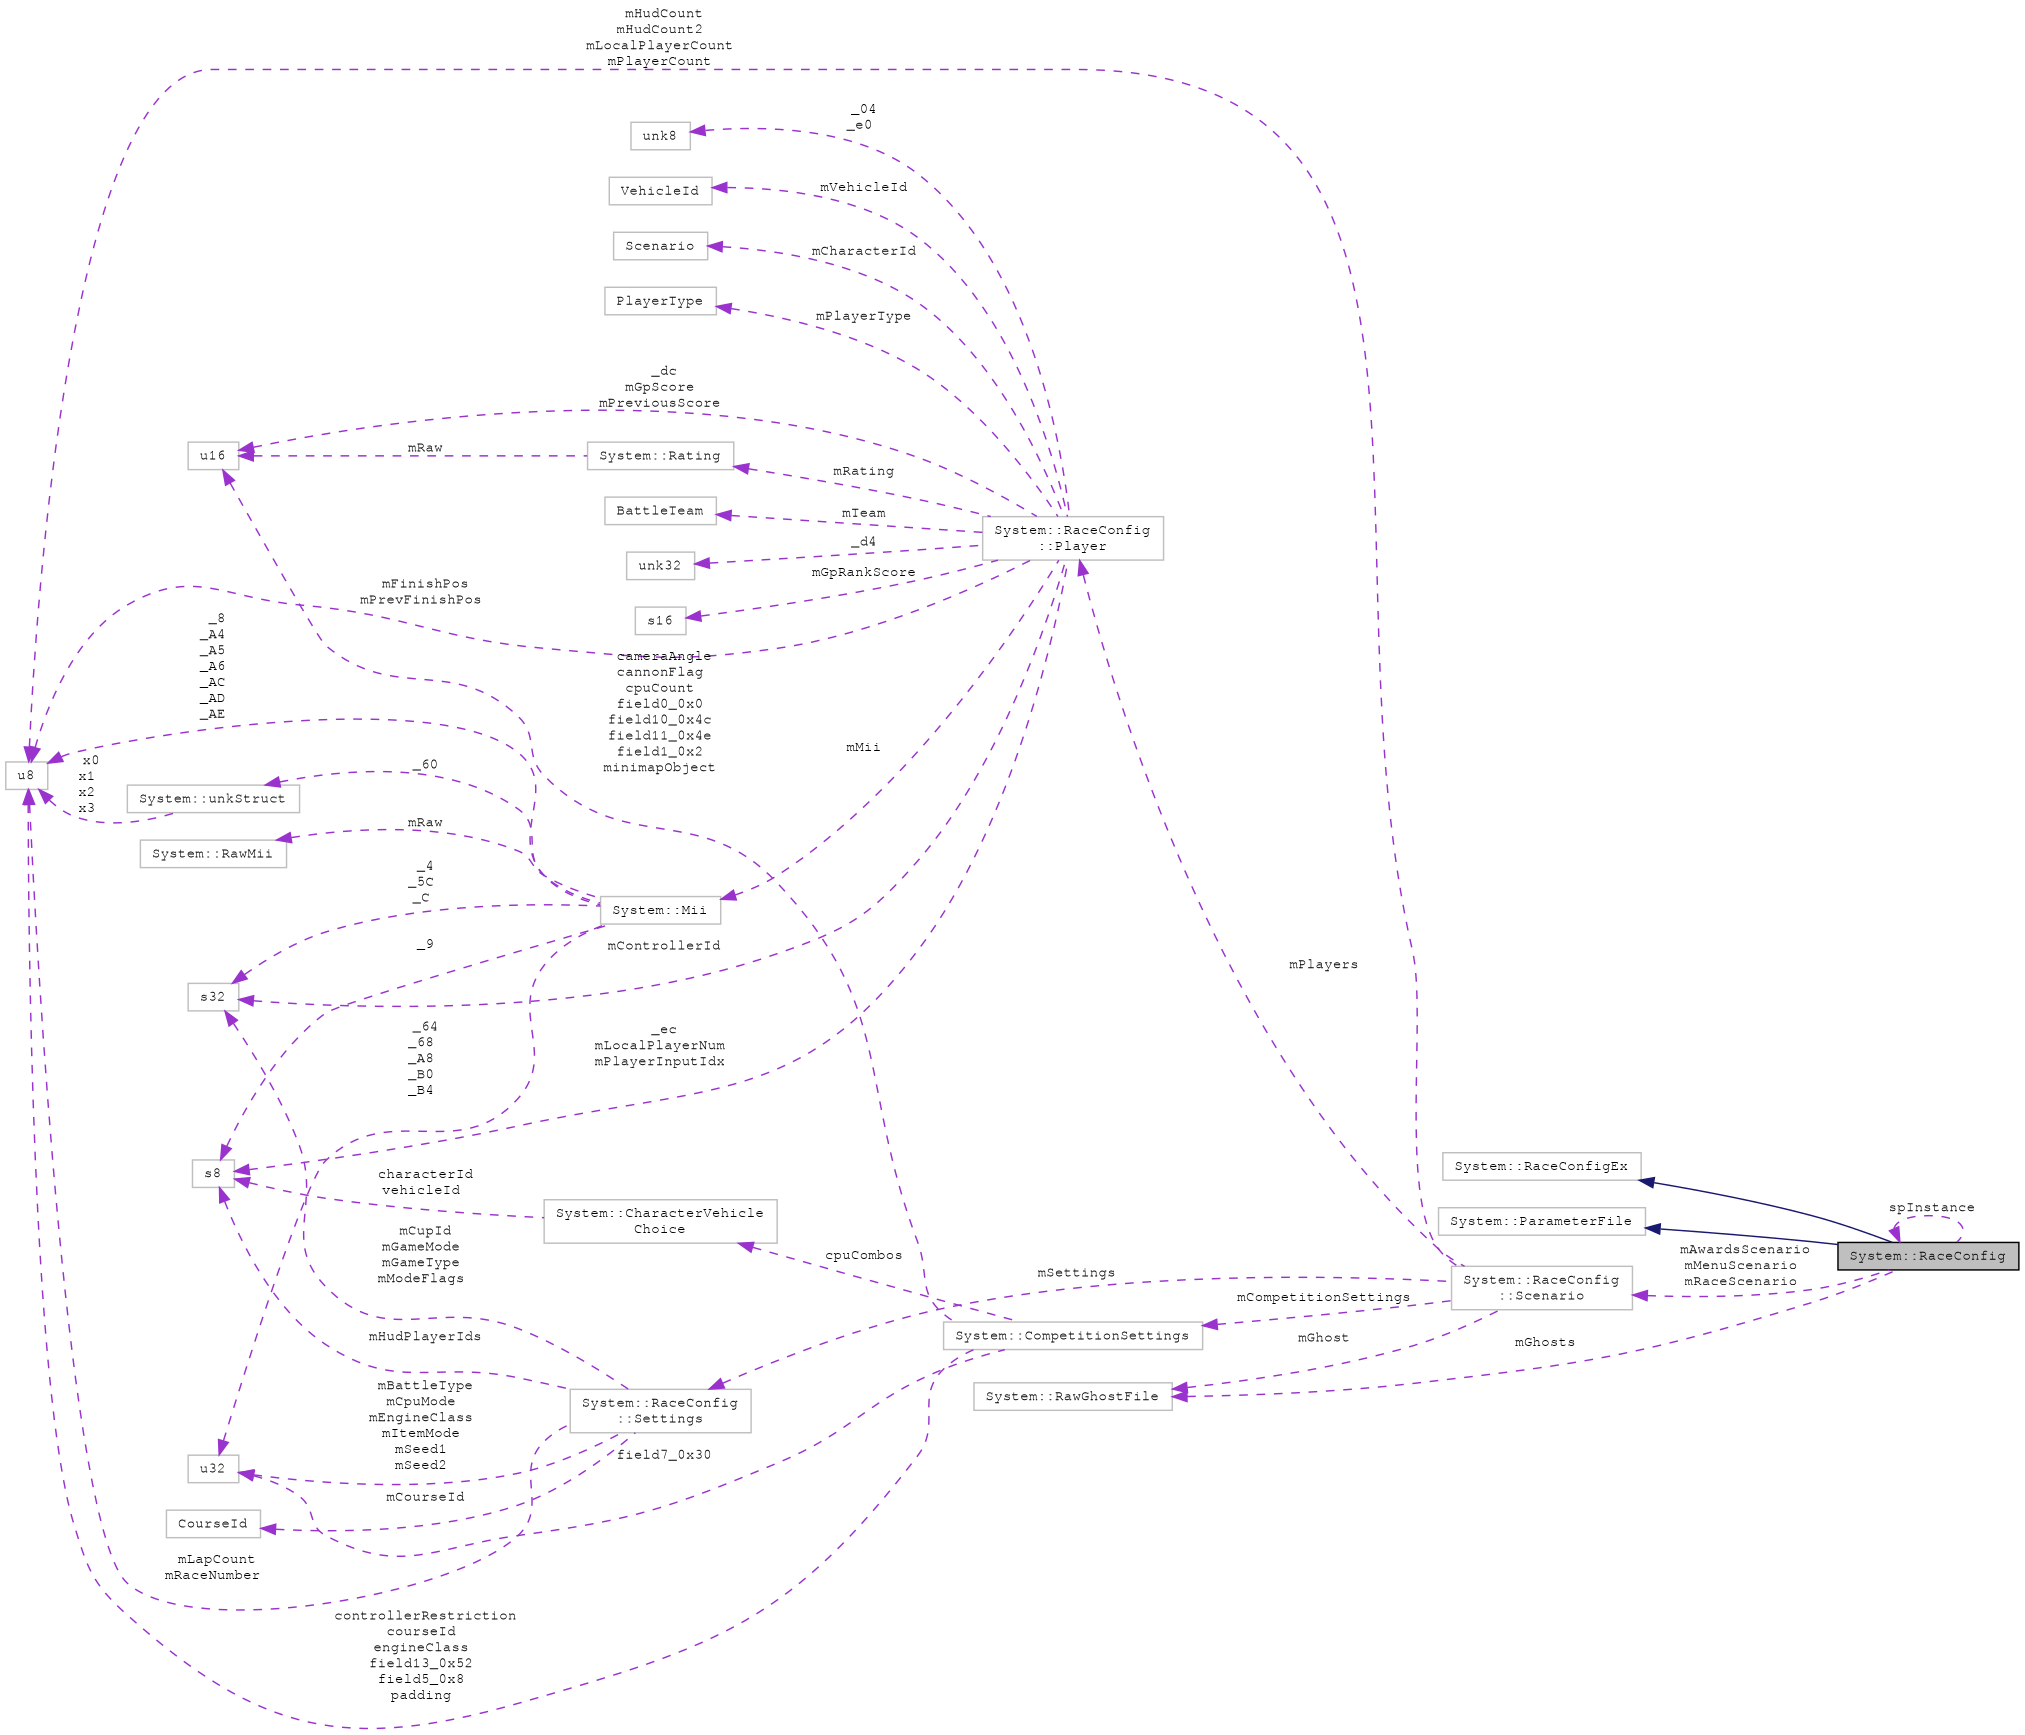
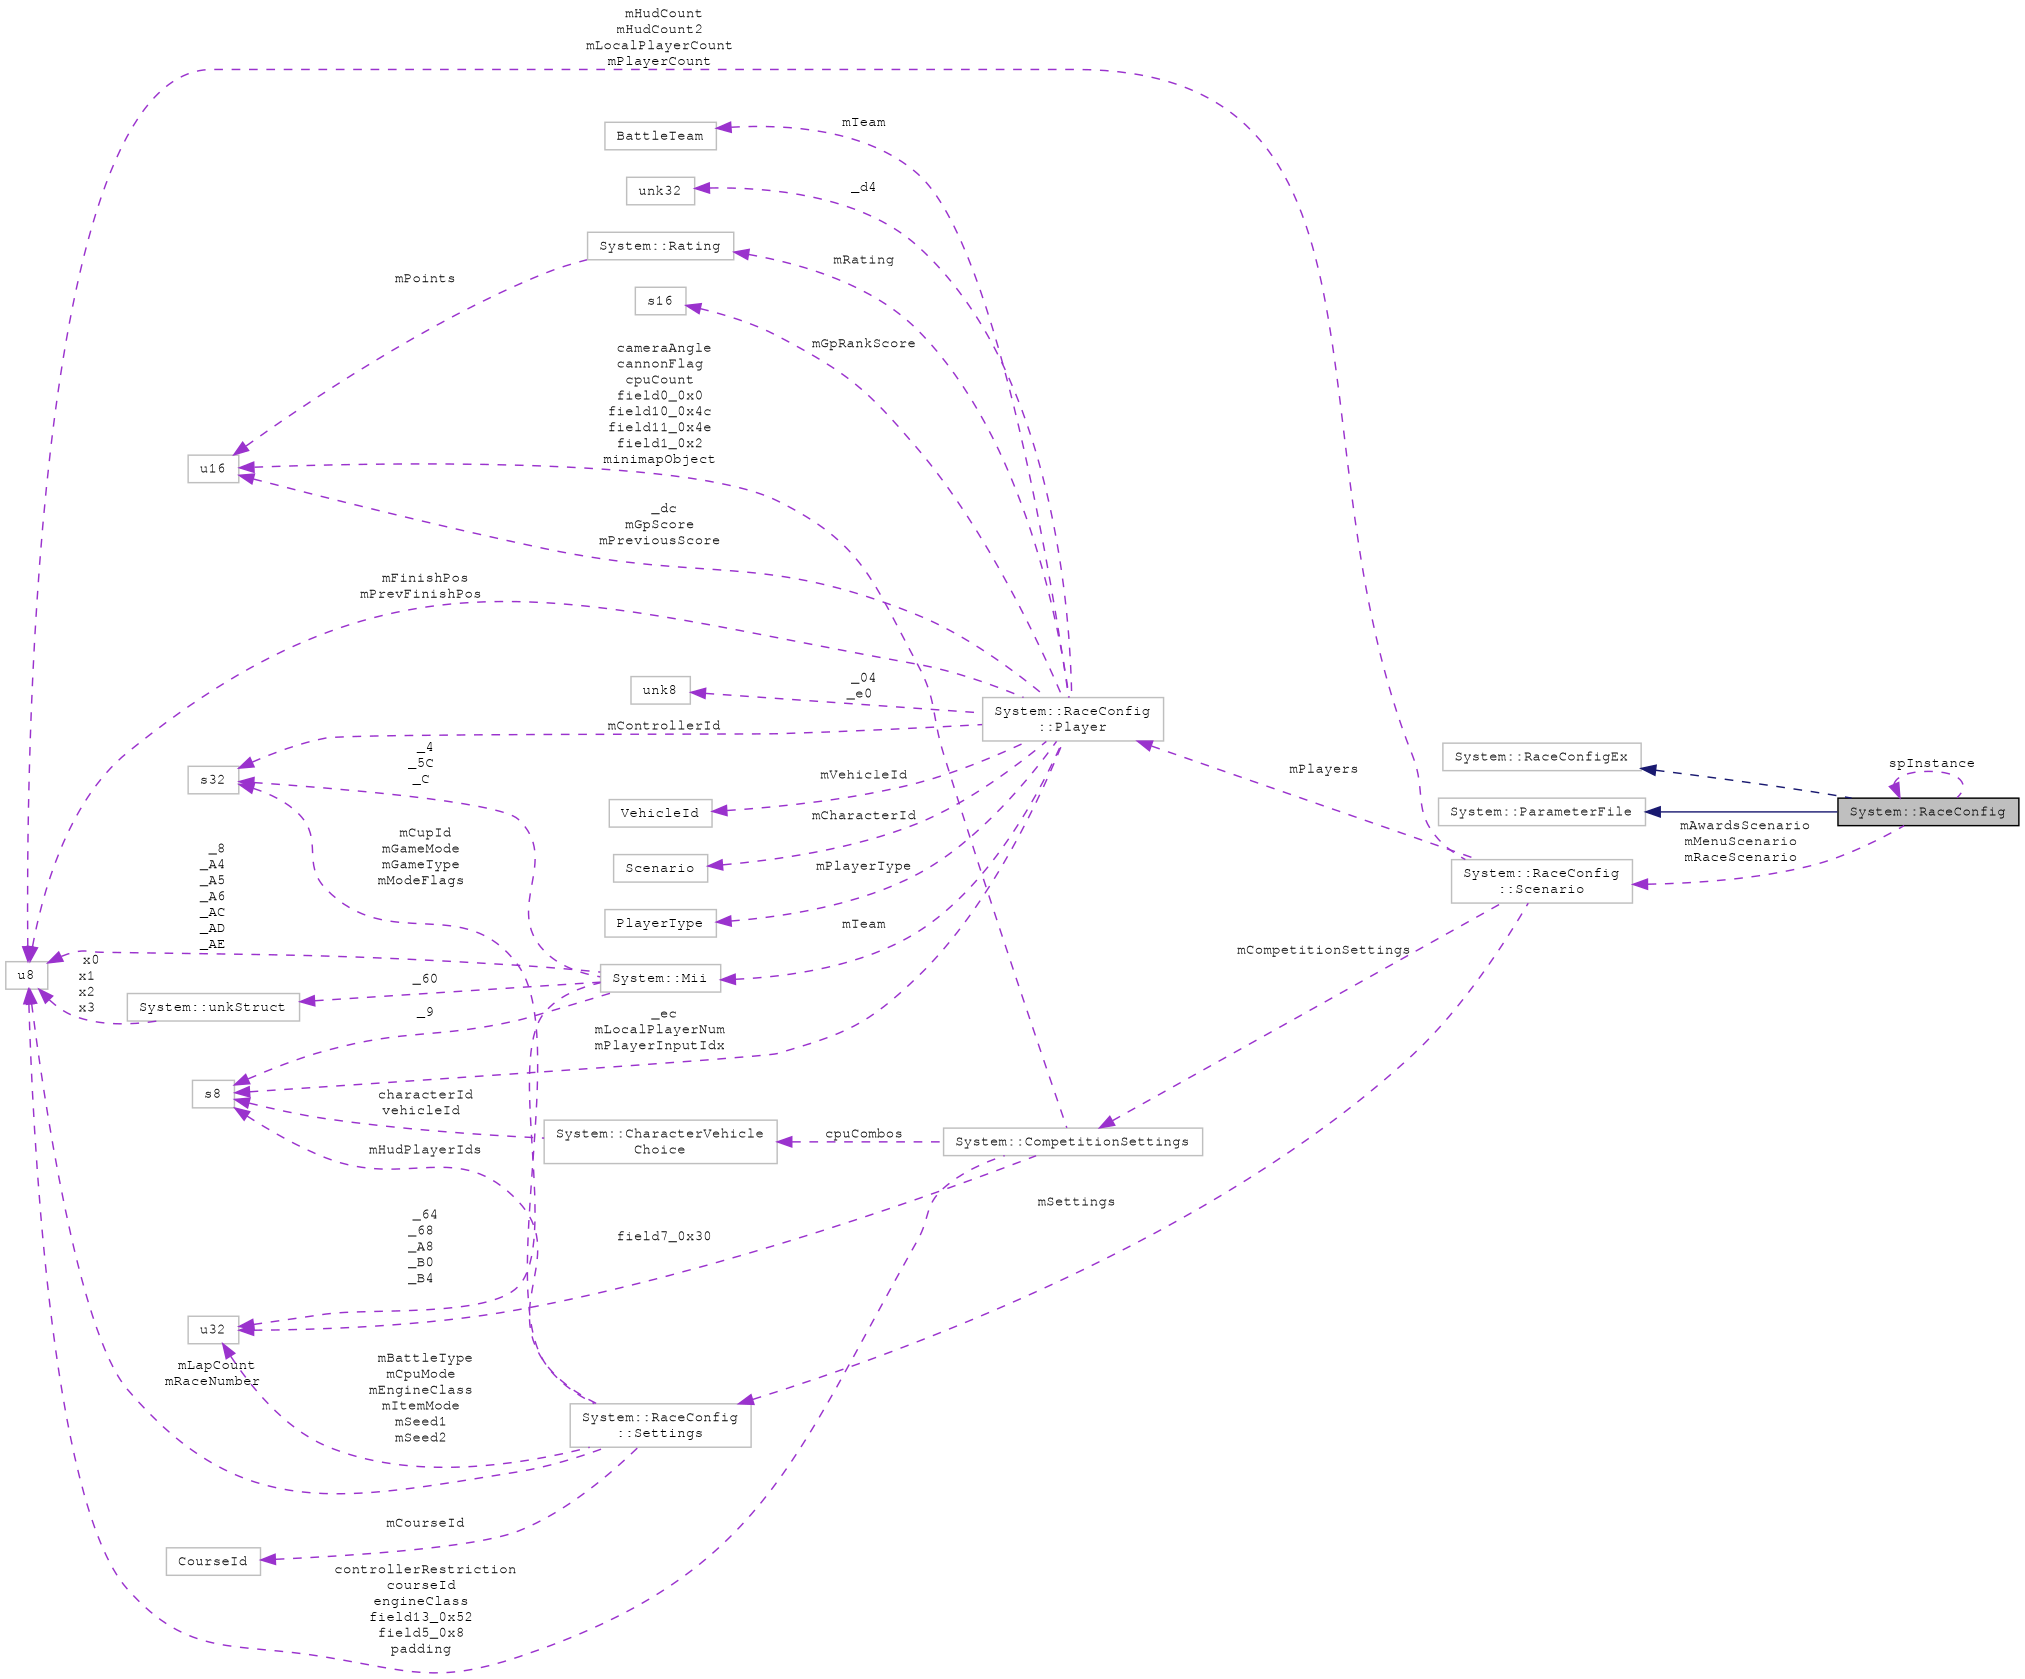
  digraph {
    rankdir=LR
    node [color=grey75 fillcolor=white fontname=FreeMono fontsize=10 shape=record style=filled]
    edge [color=darkorchid3 dir=back fontname=FreeMono fontsize=10 labelfontname=FreeMono labelfontsize=10 style=dashed]
    n1 [color=black fillcolor=grey75 fontcolor=black height=0.2 label="System::RaceConfig" width=0.4]
    n2 [height=0.2 label="System::RaceConfigEx" width=0.4]
    n3 [height=0.2 label="System::ParameterFile" width=0.4]
    n4 [height=0.2 label="System::RaceConfig\l::Scenario" width=0.4]
    n5 [height=0.2 label=u8 width=0.4]
    n6 [height=0.2 label="System::RaceConfig\l::Player" width=0.4]
    n7 [height=0.2 label="System::Mii" width=0.4]
    n8 [height=0.2 label="System::unkStruct" width=0.4]
    n9 [height=0.2 label="System::RaceConfig\l::Settings" width=0.4]
    n10 [height=0.2 label="System::CompetitionSettings" width=0.4]
    n11 [height=0.2 label=unk8 width=0.4]
    n12 [height=0.2 label=s8 width=0.4]
    n13 [height=0.2 label="System::CharacterVehicle\lChoice" width=0.4]
    n14 [height=0.2 label=VehicleId width=0.4]
    n15 [height=0.2 label=Scenario width=0.4]
    n16 [height=0.2 label=PlayerType width=0.4]
    n17 [height=0.2 label=s32 width=0.4]
-   n18 [height=0.2 label="System::RawMii" width=0.4]
    n19 [height=0.2 label=u32 width=0.4]
    n20 [height=0.2 label=BattleTeam width=0.4]
    n21 [height=0.2 label=unk32 width=0.4]
    n22 [height=0.2 label=u16 width=0.4]
    n23 [height=0.2 label="System::Rating" width=0.4]
    n24 [height=0.2 label=s16 width=0.4]
    n25 [height=0.2 label=CourseId width=0.4]
-   n26 [height=0.2 label="System::RawGhostFile" width=0.4]
    n1 -> n1 [label=" spInstance"]
-   n2 -> n1 [color=midnightblue style=solid]
+   n2 -> n1 [color=midnightblue]
    n3 -> n1 [color=midnightblue style=solid]
    n4 -> n1 [label=" mAwardsScenario\nmMenuScenario\nmRaceScenario"]
    n5 -> n4 [label=" mHudCount\nmHudCount2\nmLocalPlayerCount\nmPlayerCount"]
    n5 -> n6 [label=" mFinishPos\nmPrevFinishPos"]
    n5 -> n7 [label=" _8\n_A4\n_A5\n_A6\n_AC\n_AD\n_AE"]
    n5 -> n8 [label=" x0\nx1\nx2\nx3"]
    n5 -> n9 [label=" mLapCount\nmRaceNumber"]
    n5 -> n10 [label=" controllerRestriction\ncourseId\nengineClass\nfield13_0x52\nfield5_0x8\npadding"]
    n6 -> n4 [label=" mPlayers"]
-   n7 -> n6 [label=" mMii"]
+   n7 -> n6 [label=" mTeam"]
    n8 -> n7 [label=" _60"]
    n9 -> n4 [label=" mSettings"]
    n10 -> n4 [label=" mCompetitionSettings"]
    n11 -> n6 [label=" _04\n_e0"]
    n12 -> n6 [label=" _ec\nmLocalPlayerNum\nmPlayerInputIdx"]
    n12 -> n7 [label=" _9"]
    n12 -> n9 [label=" mHudPlayerIds"]
    n12 -> n13 [label=" characterId\nvehicleId"]
    n13 -> n10 [label=" cpuCombos"]
    n14 -> n6 [label=" mVehicleId"]
    n15 -> n6 [label=" mCharacterId"]
    n16 -> n6 [label=" mPlayerType"]
    n17 -> n6 [label=" mControllerId"]
    n17 -> n7 [label=" _4\n_5C\n_C"]
    n17 -> n9 [label=" mCupId\nmGameMode\nmGameType\nmModeFlags"]
-   n18 -> n7 [label=" mRaw"]
    n19 -> n7 [label=" _64\n_68\n_A8\n_B0\n_B4"]
    n19 -> n9 [label=" mBattleType\nmCpuMode\nmEngineClass\nmItemMode\nmSeed1\nmSeed2"]
    n19 -> n10 [label=" field7_0x30"]
    n20 -> n6 [label=" mTeam"]
    n21 -> n6 [label=" _d4"]
    n22 -> n6 [label=" _dc\nmGpScore\nmPreviousScore"]
    n22 -> n10 [label=" cameraAngle\ncannonFlag\ncpuCount\nfield0_0x0\nfield10_0x4c\nfield11_0x4e\nfield1_0x2\nminimapObject"]
-   n22 -> n23 [label=" mRaw"]
+   n22 -> n23 [label=" mPoints"]
    n23 -> n6 [label=" mRating"]
    n24 -> n6 [label=" mGpRankScore"]
    n25 -> n9 [label=" mCourseId"]
-   n26 -> n1 [label=" mGhosts"]
-   n26 -> n4 [label=" mGhost"]
  }
